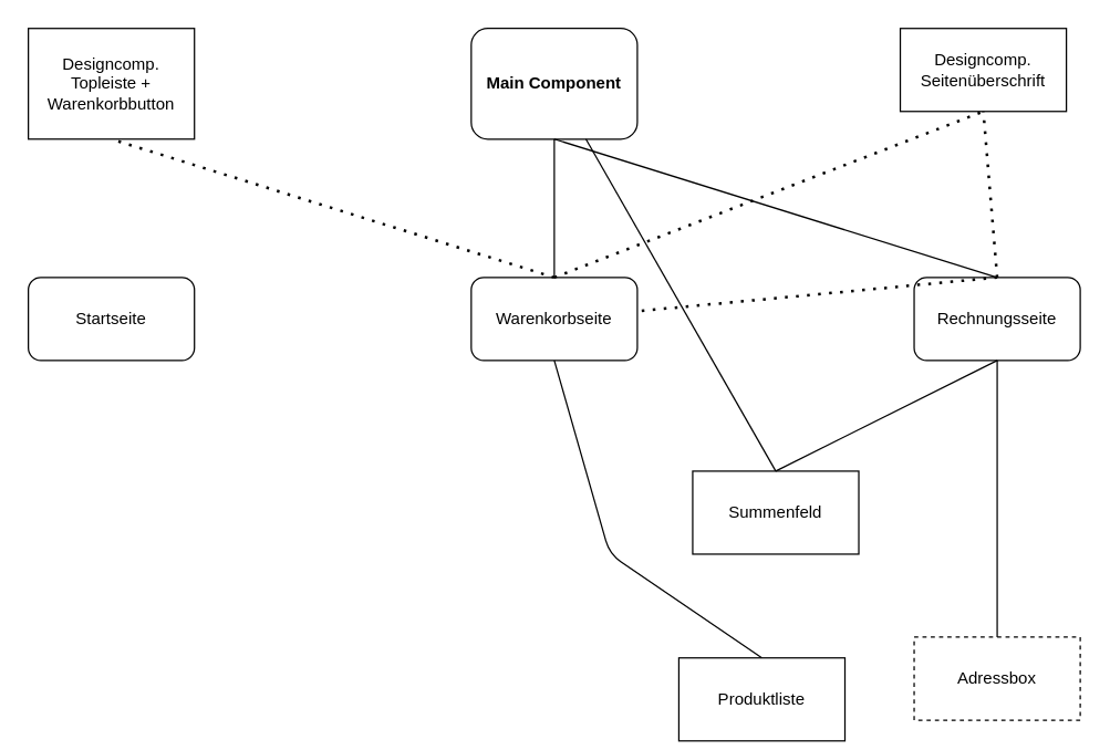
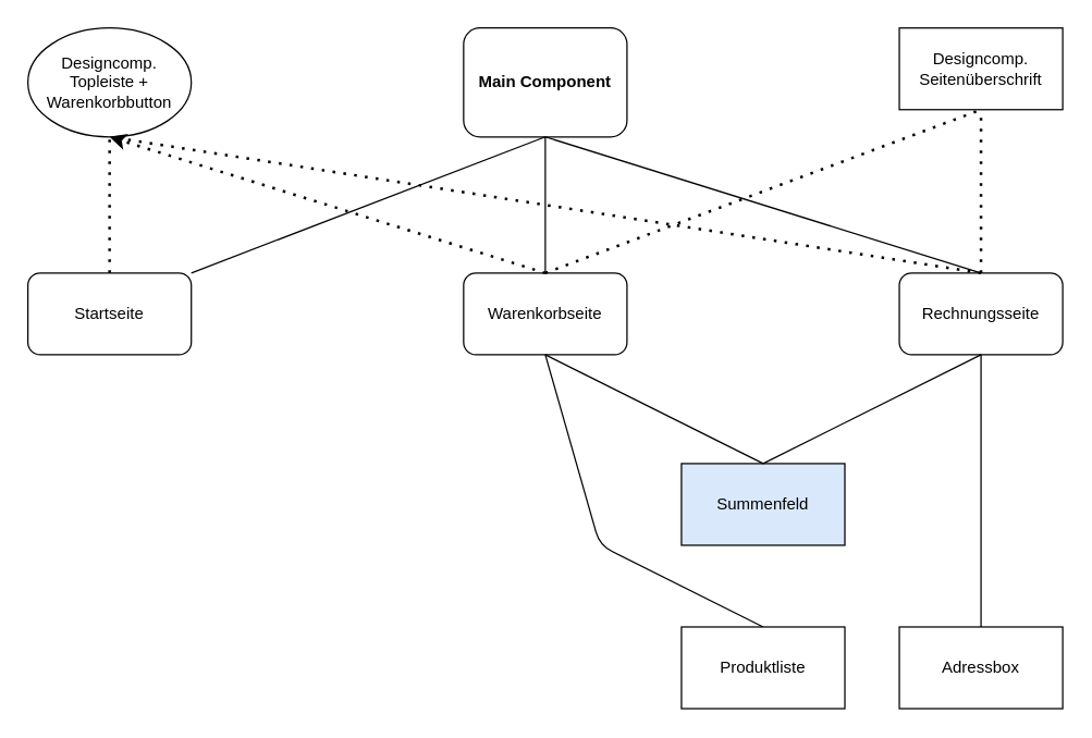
  <mxCell id="0" />
  <mxCell id="1" parent="0" />
  <mxCell id="2" value="&lt;b&gt;Main Component&lt;/b&gt;" style="rounded=1;whiteSpace=wrap;html=1;" vertex="1" parent="1"><mxGeometry x="340" y="20" width="120" height="80" as="geometry" /></mxCell>
  <mxCell id="3" value="Startseite" style="rounded=1;whiteSpace=wrap;html=1;" vertex="1" parent="1"><mxGeometry x="20" y="200" width="120" height="60" as="geometry" /></mxCell>
  <mxCell id="4" value="Warenkorbseite" style="rounded=1;whiteSpace=wrap;html=1;" vertex="1" parent="1"><mxGeometry x="340" y="200" width="120" height="60" as="geometry" /></mxCell>
  <mxCell id="5" value="Rechnungsseite" style="rounded=1;whiteSpace=wrap;html=1;" vertex="1" parent="1"><mxGeometry x="660" y="200" width="120" height="60" as="geometry" /></mxCell>
- <mxCell id="6" value="Designcomp.&lt;br&gt;Topleiste + Warenkorbbutton" style="rounded=0;whiteSpace=wrap;html=1;" vertex="1" parent="1"><mxGeometry x="20" y="20" width="120" height="80" as="geometry" /></mxCell>
+ <mxCell id="6" value="Designcomp.&lt;br&gt;Topleiste + Warenkorbbutton" style="ellipse;whiteSpace=wrap;html=1;" vertex="1" parent="1"><mxGeometry x="20" y="20" width="120" height="80" as="geometry" /></mxCell>
+ <mxCell id="7" value="" style="endArrow=none;html=1;entryX=0.5;entryY=1;entryDx=0;entryDy=0;exitX=1;exitY=0;exitDx=0;exitDy=0;" edge="1" parent="1" source="3" target="2"><mxGeometry width="50" height="50" relative="1" as="geometry"><mxPoint x="210" y="178" as="sourcePoint" /><mxPoint x="390" y="110" as="targetPoint" /></mxGeometry></mxCell>
  <mxCell id="8" value="" style="endArrow=none;html=1;entryX=0.5;entryY=1;entryDx=0;entryDy=0;exitX=0.5;exitY=0;exitDx=0;exitDy=0;" edge="1" parent="1" source="4" target="2"><mxGeometry width="50" height="50" relative="1" as="geometry"><mxPoint x="380" y="410" as="sourcePoint" /><mxPoint x="430" y="360" as="targetPoint" /></mxGeometry></mxCell>
  <mxCell id="9" value="" style="endArrow=none;html=1;entryX=0.5;entryY=1;entryDx=0;entryDy=0;exitX=0.5;exitY=0;exitDx=0;exitDy=0;" edge="1" parent="1" source="5" target="2"><mxGeometry width="50" height="50" relative="1" as="geometry"><mxPoint x="380" y="410" as="sourcePoint" /><mxPoint x="430" y="360" as="targetPoint" /></mxGeometry></mxCell>
- <mxCell id="11" value="" style="endArrow=none;dashed=1;html=1;dashPattern=1 3;strokeWidth=2;exitX=0.5;exitY=0;exitDx=0;exitDy=0;entryX=0.5;entryY=1;entryDx=0;entryDy=0;" edge="1" parent="1" source="4" target="6"><mxGeometry width="50" height="50" relative="1" as="geometry"><mxPoint x="380" y="410" as="sourcePoint" /><mxPoint x="140" y="110" as="targetPoint" /></mxGeometry></mxCell>
- <mxCell id="12" value="" style="endArrow=none;dashed=1;html=1;dashPattern=1 3;strokeWidth=2;exitX=0.5;exitY=0;exitDx=0;exitDy=0;" edge="1" parent="1" source="5" target="4"><mxGeometry width="50" height="50" relative="1" as="geometry"><mxPoint x="380" y="410" as="sourcePoint" /><mxPoint x="430" y="360" as="targetPoint" /></mxGeometry></mxCell>
+ <mxCell id="10" value="" style="endArrow=none;dashed=1;html=1;dashPattern=1 3;strokeWidth=2;entryX=0.5;entryY=1;entryDx=0;entryDy=0;" edge="1" parent="1" source="3" target="6"><mxGeometry width="50" height="50" relative="1" as="geometry"><mxPoint x="380" y="410" as="sourcePoint" /><mxPoint x="430" y="360" as="targetPoint" /></mxGeometry></mxCell>
+ <mxCell id="11" value="" style="endArrow=classic;dashed=1;html=1;dashPattern=1 3;strokeWidth=2;exitX=0.5;exitY=0;exitDx=0;exitDy=0;entryX=0.5;entryY=1;entryDx=0;entryDy=0;" edge="1" parent="1" source="4" target="6"><mxGeometry width="50" height="50" relative="1" as="geometry"><mxPoint x="380" y="410" as="sourcePoint" /><mxPoint x="140" y="110" as="targetPoint" /></mxGeometry></mxCell>
+ <mxCell id="12" value="" style="endArrow=none;dashed=1;html=1;dashPattern=1 3;strokeWidth=2;entryX=0.5;entryY=1;entryDx=0;entryDy=0;exitX=0.5;exitY=0;exitDx=0;exitDy=0;" edge="1" parent="1" source="5" target="6"><mxGeometry width="50" height="50" relative="1" as="geometry"><mxPoint x="380" y="410" as="sourcePoint" /><mxPoint x="430" y="360" as="targetPoint" /></mxGeometry></mxCell>
  <mxCell id="13" value="" style="endArrow=none;html=1;entryX=0.5;entryY=1;entryDx=0;entryDy=0;exitX=0.5;exitY=0;exitDx=0;exitDy=0;" edge="1" parent="1" source="14" target="4"><mxGeometry width="50" height="50" relative="1" as="geometry"><mxPoint x="299.04" y="334" as="sourcePoint" /><mxPoint x="430" y="350" as="targetPoint" /><Array as="points"><mxPoint x="440" y="400" /></Array></mxGeometry></mxCell>
- <mxCell id="14" value="Produktliste" style="rounded=0;whiteSpace=wrap;html=1;" vertex="1" parent="1"><mxGeometry x="490" y="475" width="120" height="60" as="geometry" /></mxCell>
+ <mxCell id="14" value="Produktliste" style="rounded=0;whiteSpace=wrap;html=1;" vertex="1" parent="1"><mxGeometry x="500" y="460" width="120" height="60" as="geometry" /></mxCell>
  <mxCell id="15" value="" style="endArrow=none;html=1;entryX=0.5;entryY=1;entryDx=0;entryDy=0;exitX=0.5;exitY=0;exitDx=0;exitDy=0;" edge="1" parent="1" source="16"><mxGeometry width="50" height="50" relative="1" as="geometry"><mxPoint x="619.04" y="334" as="sourcePoint" /><mxPoint x="720" y="260" as="targetPoint" /></mxGeometry></mxCell>
- <mxCell id="16" value="Adressbox" style="rounded=0;whiteSpace=wrap;html=1;dashed=1;" vertex="1" parent="1"><mxGeometry x="660" y="460" width="120" height="60" as="geometry" /></mxCell>
- <mxCell id="17" value="Designcomp.&lt;br&gt;Seitenüberschrift" style="rounded=0;whiteSpace=wrap;html=1;" vertex="1" parent="1"><mxGeometry x="650" y="20" width="120" height="60" as="geometry" /></mxCell>
+ <mxCell id="16" value="Adressbox" style="rounded=0;whiteSpace=wrap;html=1;" vertex="1" parent="1"><mxGeometry x="660" y="460" width="120" height="60" as="geometry" /></mxCell>
+ <mxCell id="17" value="Designcomp.&lt;br&gt;Seitenüberschrift" style="rounded=0;whiteSpace=wrap;html=1;" vertex="1" parent="1"><mxGeometry x="660" y="20" width="120" height="60" as="geometry" /></mxCell>
  <mxCell id="18" value="" style="endArrow=none;dashed=1;html=1;dashPattern=1 3;strokeWidth=2;entryX=0.5;entryY=1;entryDx=0;entryDy=0;exitX=0.5;exitY=0;exitDx=0;exitDy=0;" edge="1" parent="1" source="4" target="17"><mxGeometry width="50" height="50" relative="1" as="geometry"><mxPoint x="570" y="240" as="sourcePoint" /><mxPoint x="430" y="340" as="targetPoint" /></mxGeometry></mxCell>
  <mxCell id="19" value="" style="endArrow=none;dashed=1;html=1;dashPattern=1 3;strokeWidth=2;entryX=0.5;entryY=1;entryDx=0;entryDy=0;exitX=0.5;exitY=0;exitDx=0;exitDy=0;" edge="1" parent="1" source="5" target="17"><mxGeometry width="50" height="50" relative="1" as="geometry"><mxPoint x="680" y="160" as="sourcePoint" /><mxPoint x="730" y="110" as="targetPoint" /></mxGeometry></mxCell>
- <mxCell id="20" value="Summenfeld" style="rounded=0;whiteSpace=wrap;html=1;" vertex="1" parent="1"><mxGeometry x="500" y="340" width="120" height="60" as="geometry" /></mxCell>
- <mxCell id="21" value="" style="endArrow=none;html=1;exitX=0.5;exitY=0;exitDx=0;exitDy=0;" edge="1" parent="1" source="20" target="2"><mxGeometry width="50" height="50" relative="1" as="geometry"><mxPoint x="380" y="390" as="sourcePoint" /><mxPoint x="430" y="340" as="targetPoint" /></mxGeometry></mxCell>
+ <mxCell id="20" value="Summenfeld" style="rounded=0;whiteSpace=wrap;html=1;fillColor=#dae8fc;" vertex="1" parent="1"><mxGeometry x="500" y="340" width="120" height="60" as="geometry" /></mxCell>
+ <mxCell id="21" value="" style="endArrow=none;html=1;entryX=0.5;entryY=1;entryDx=0;entryDy=0;exitX=0.5;exitY=0;exitDx=0;exitDy=0;" edge="1" parent="1" source="20" target="4"><mxGeometry width="50" height="50" relative="1" as="geometry"><mxPoint x="380" y="390" as="sourcePoint" /><mxPoint x="430" y="340" as="targetPoint" /></mxGeometry></mxCell>
  <mxCell id="22" value="" style="endArrow=none;html=1;exitX=0.5;exitY=0;exitDx=0;exitDy=0;" edge="1" parent="1" source="20"><mxGeometry width="50" height="50" relative="1" as="geometry"><mxPoint x="380" y="390" as="sourcePoint" /><mxPoint x="720" y="260" as="targetPoint" /></mxGeometry></mxCell>
